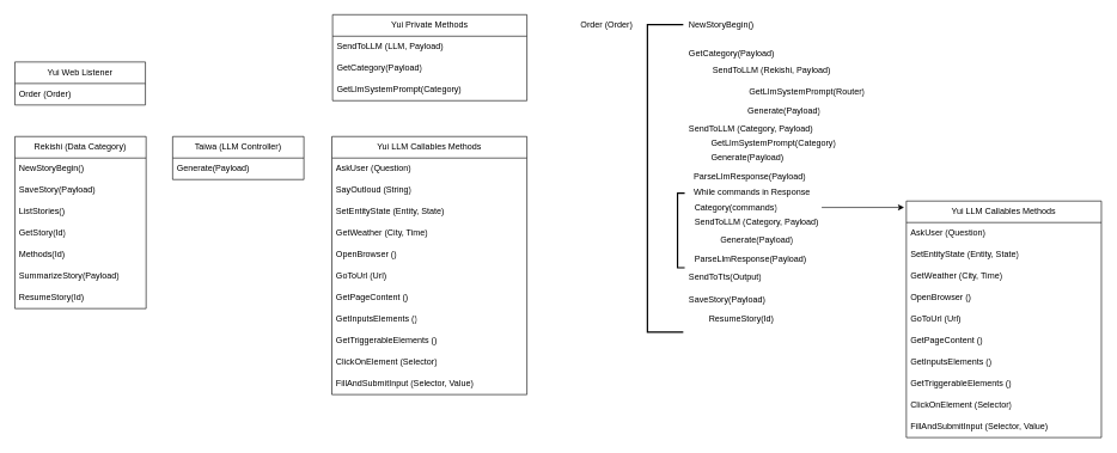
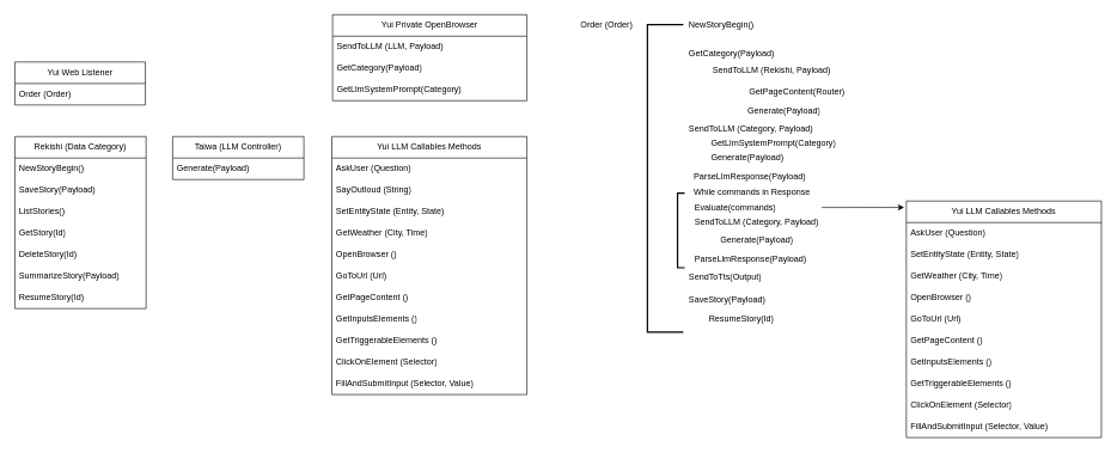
  <mxCell id="0" />
  <mxCell id="1" parent="0" />
  <mxCell id="2" value="Yui LLM Callables Methods" style="swimlane;fontStyle=0;childLayout=stackLayout;horizontal=1;startSize=30;horizontalStack=0;resizeParent=1;resizeParentMax=0;resizeLast=0;collapsible=1;marginBottom=0;whiteSpace=wrap;html=1;" parent="1" vertex="1"><mxGeometry x="462" y="190" width="272" height="360" as="geometry" /></mxCell>
  <mxCell id="3" value="AskUser (Question)" style="text;strokeColor=none;fillColor=none;align=left;verticalAlign=middle;spacingLeft=4;spacingRight=4;overflow=hidden;points=[[0,0.5],[1,0.5]];portConstraint=eastwest;rotatable=0;whiteSpace=wrap;html=1;" parent="2" vertex="1"><mxGeometry y="30" width="272" height="30" as="geometry" /></mxCell>
  <mxCell id="4" value="SayOutloud (String)" style="text;strokeColor=none;fillColor=none;align=left;verticalAlign=middle;spacingLeft=4;spacingRight=4;overflow=hidden;points=[[0,0.5],[1,0.5]];portConstraint=eastwest;rotatable=0;whiteSpace=wrap;html=1;" parent="2" vertex="1"><mxGeometry y="60" width="272" height="30" as="geometry" /></mxCell>
  <mxCell id="5" value="SetEntityState (Entity, State)" style="text;strokeColor=none;fillColor=none;align=left;verticalAlign=middle;spacingLeft=4;spacingRight=4;overflow=hidden;points=[[0,0.5],[1,0.5]];portConstraint=eastwest;rotatable=0;whiteSpace=wrap;html=1;" parent="2" vertex="1"><mxGeometry y="90" width="272" height="30" as="geometry" /></mxCell>
  <mxCell id="6" value="GetWeather (City, Time)" style="text;strokeColor=none;fillColor=none;align=left;verticalAlign=middle;spacingLeft=4;spacingRight=4;overflow=hidden;points=[[0,0.5],[1,0.5]];portConstraint=eastwest;rotatable=0;whiteSpace=wrap;html=1;" parent="2" vertex="1"><mxGeometry y="120" width="272" height="30" as="geometry" /></mxCell>
  <mxCell id="7" value="OpenBrowser ()" style="text;strokeColor=none;fillColor=none;align=left;verticalAlign=middle;spacingLeft=4;spacingRight=4;overflow=hidden;points=[[0,0.5],[1,0.5]];portConstraint=eastwest;rotatable=0;whiteSpace=wrap;html=1;" parent="2" vertex="1"><mxGeometry y="150" width="272" height="30" as="geometry" /></mxCell>
  <mxCell id="8" value="GoToUrl (Url)" style="text;strokeColor=none;fillColor=none;align=left;verticalAlign=middle;spacingLeft=4;spacingRight=4;overflow=hidden;points=[[0,0.5],[1,0.5]];portConstraint=eastwest;rotatable=0;whiteSpace=wrap;html=1;" parent="2" vertex="1"><mxGeometry y="180" width="272" height="30" as="geometry" /></mxCell>
  <mxCell id="9" value="GetPageContent ()" style="text;strokeColor=none;fillColor=none;align=left;verticalAlign=middle;spacingLeft=4;spacingRight=4;overflow=hidden;points=[[0,0.5],[1,0.5]];portConstraint=eastwest;rotatable=0;whiteSpace=wrap;html=1;" parent="2" vertex="1"><mxGeometry y="210" width="272" height="30" as="geometry" /></mxCell>
  <mxCell id="10" value="GetInputsElements ()" style="text;strokeColor=none;fillColor=none;align=left;verticalAlign=middle;spacingLeft=4;spacingRight=4;overflow=hidden;points=[[0,0.5],[1,0.5]];portConstraint=eastwest;rotatable=0;whiteSpace=wrap;html=1;" parent="2" vertex="1"><mxGeometry y="240" width="272" height="30" as="geometry" /></mxCell>
  <mxCell id="11" value="GetTriggerableElements ()" style="text;strokeColor=none;fillColor=none;align=left;verticalAlign=middle;spacingLeft=4;spacingRight=4;overflow=hidden;points=[[0,0.5],[1,0.5]];portConstraint=eastwest;rotatable=0;whiteSpace=wrap;html=1;" parent="2" vertex="1"><mxGeometry y="270" width="272" height="30" as="geometry" /></mxCell>
  <mxCell id="12" value="ClickOnElement (Selector)" style="text;strokeColor=none;fillColor=none;align=left;verticalAlign=middle;spacingLeft=4;spacingRight=4;overflow=hidden;points=[[0,0.5],[1,0.5]];portConstraint=eastwest;rotatable=0;whiteSpace=wrap;html=1;" parent="2" vertex="1"><mxGeometry y="300" width="272" height="30" as="geometry" /></mxCell>
  <mxCell id="13" value="FillAndSubmitInput (Selector, Value)" style="text;strokeColor=none;fillColor=none;align=left;verticalAlign=middle;spacingLeft=4;spacingRight=4;overflow=hidden;points=[[0,0.5],[1,0.5]];portConstraint=eastwest;rotatable=0;whiteSpace=wrap;html=1;" parent="2" vertex="1"><mxGeometry y="330" width="272" height="30" as="geometry" /></mxCell>
  <mxCell id="14" value="Taiwa (LLM Controller)" style="swimlane;fontStyle=0;childLayout=stackLayout;horizontal=1;startSize=30;horizontalStack=0;resizeParent=1;resizeParentMax=0;resizeLast=0;collapsible=1;marginBottom=0;whiteSpace=wrap;html=1;" parent="1" vertex="1"><mxGeometry x="240" y="190" width="183" height="60" as="geometry" /></mxCell>
  <mxCell id="15" value="Generate(Payload)" style="text;strokeColor=none;fillColor=none;align=left;verticalAlign=middle;spacingLeft=4;spacingRight=4;overflow=hidden;points=[[0,0.5],[1,0.5]];portConstraint=eastwest;rotatable=0;whiteSpace=wrap;html=1;" parent="14" vertex="1"><mxGeometry y="30" width="183" height="30" as="geometry" /></mxCell>
  <mxCell id="16" value="Rekishi (Data Category)" style="swimlane;fontStyle=0;childLayout=stackLayout;horizontal=1;startSize=30;horizontalStack=0;resizeParent=1;resizeParentMax=0;resizeLast=0;collapsible=1;marginBottom=0;whiteSpace=wrap;html=1;" parent="1" vertex="1"><mxGeometry x="20" y="190" width="183" height="240" as="geometry" /></mxCell>
  <mxCell id="17" value="NewStoryBegin()" style="text;strokeColor=none;fillColor=none;align=left;verticalAlign=middle;spacingLeft=4;spacingRight=4;overflow=hidden;points=[[0,0.5],[1,0.5]];portConstraint=eastwest;rotatable=0;whiteSpace=wrap;html=1;" parent="16" vertex="1"><mxGeometry y="30" width="183" height="30" as="geometry" /></mxCell>
  <mxCell id="18" value="SaveStory(Payload)" style="text;strokeColor=none;fillColor=none;align=left;verticalAlign=middle;spacingLeft=4;spacingRight=4;overflow=hidden;points=[[0,0.5],[1,0.5]];portConstraint=eastwest;rotatable=0;whiteSpace=wrap;html=1;" parent="16" vertex="1"><mxGeometry y="60" width="183" height="30" as="geometry" /></mxCell>
  <mxCell id="19" value="ListStories()" style="text;strokeColor=none;fillColor=none;align=left;verticalAlign=middle;spacingLeft=4;spacingRight=4;overflow=hidden;points=[[0,0.5],[1,0.5]];portConstraint=eastwest;rotatable=0;whiteSpace=wrap;html=1;" parent="16" vertex="1"><mxGeometry y="90" width="183" height="30" as="geometry" /></mxCell>
  <mxCell id="20" value="GetStory(Id)" style="text;strokeColor=none;fillColor=none;align=left;verticalAlign=middle;spacingLeft=4;spacingRight=4;overflow=hidden;points=[[0,0.5],[1,0.5]];portConstraint=eastwest;rotatable=0;whiteSpace=wrap;html=1;" parent="16" vertex="1"><mxGeometry y="120" width="183" height="30" as="geometry" /></mxCell>
- <mxCell id="21" value="Methods(Id)" style="text;strokeColor=none;fillColor=none;align=left;verticalAlign=middle;spacingLeft=4;spacingRight=4;overflow=hidden;points=[[0,0.5],[1,0.5]];portConstraint=eastwest;rotatable=0;whiteSpace=wrap;html=1;" parent="16" vertex="1"><mxGeometry y="150" width="183" height="30" as="geometry" /></mxCell>
+ <mxCell id="21" value="DeleteStory(Id)" style="text;strokeColor=none;fillColor=none;align=left;verticalAlign=middle;spacingLeft=4;spacingRight=4;overflow=hidden;points=[[0,0.5],[1,0.5]];portConstraint=eastwest;rotatable=0;whiteSpace=wrap;html=1;" parent="16" vertex="1"><mxGeometry y="150" width="183" height="30" as="geometry" /></mxCell>
  <mxCell id="22" value="SummarizeStory(Payload)" style="text;strokeColor=none;fillColor=none;align=left;verticalAlign=middle;spacingLeft=4;spacingRight=4;overflow=hidden;points=[[0,0.5],[1,0.5]];portConstraint=eastwest;rotatable=0;whiteSpace=wrap;html=1;" parent="16" vertex="1"><mxGeometry y="180" width="183" height="30" as="geometry" /></mxCell>
  <mxCell id="23" value="ResumeStory(Id)" style="text;strokeColor=none;fillColor=none;align=left;verticalAlign=middle;spacingLeft=4;spacingRight=4;overflow=hidden;points=[[0,0.5],[1,0.5]];portConstraint=eastwest;rotatable=0;whiteSpace=wrap;html=1;" parent="16" vertex="1"><mxGeometry y="210" width="183" height="30" as="geometry" /></mxCell>
  <mxCell id="24" value="Yui Web Listener" style="swimlane;fontStyle=0;childLayout=stackLayout;horizontal=1;startSize=30;horizontalStack=0;resizeParent=1;resizeParentMax=0;resizeLast=0;collapsible=1;marginBottom=0;whiteSpace=wrap;html=1;" parent="1" vertex="1"><mxGeometry x="20" y="86" width="182" height="60" as="geometry" /></mxCell>
  <mxCell id="25" value="Order (Order)&amp;nbsp;" style="text;strokeColor=none;fillColor=none;align=left;verticalAlign=middle;spacingLeft=4;spacingRight=4;overflow=hidden;points=[[0,0.5],[1,0.5]];portConstraint=eastwest;rotatable=0;whiteSpace=wrap;html=1;" parent="24" vertex="1"><mxGeometry y="30" width="182" height="30" as="geometry" /></mxCell>
- <mxCell id="26" value="Yui Private Methods" style="swimlane;fontStyle=0;childLayout=stackLayout;horizontal=1;startSize=30;horizontalStack=0;resizeParent=1;resizeParentMax=0;resizeLast=0;collapsible=1;marginBottom=0;whiteSpace=wrap;html=1;" parent="1" vertex="1"><mxGeometry x="463" y="20" width="271" height="120" as="geometry" /></mxCell>
+ <mxCell id="26" value="Yui Private OpenBrowser" style="swimlane;fontStyle=0;childLayout=stackLayout;horizontal=1;startSize=30;horizontalStack=0;resizeParent=1;resizeParentMax=0;resizeLast=0;collapsible=1;marginBottom=0;whiteSpace=wrap;html=1;" parent="1" vertex="1"><mxGeometry x="463" y="20" width="271" height="120" as="geometry" /></mxCell>
  <mxCell id="27" value="SendToLLM (LLM, Payload)&amp;nbsp;" style="text;strokeColor=none;fillColor=none;align=left;verticalAlign=middle;spacingLeft=4;spacingRight=4;overflow=hidden;points=[[0,0.5],[1,0.5]];portConstraint=eastwest;rotatable=0;whiteSpace=wrap;html=1;" parent="26" vertex="1"><mxGeometry y="30" width="271" height="30" as="geometry" /></mxCell>
  <mxCell id="28" value="GetCategory(Payload)" style="text;strokeColor=none;fillColor=none;align=left;verticalAlign=middle;spacingLeft=4;spacingRight=4;overflow=hidden;points=[[0,0.5],[1,0.5]];portConstraint=eastwest;rotatable=0;whiteSpace=wrap;html=1;" parent="26" vertex="1"><mxGeometry y="60" width="271" height="30" as="geometry" /></mxCell>
  <mxCell id="29" value="GetLlmSystemPrompt(Category)" style="text;strokeColor=none;fillColor=none;align=left;verticalAlign=middle;spacingLeft=4;spacingRight=4;overflow=hidden;points=[[0,0.5],[1,0.5]];portConstraint=eastwest;rotatable=0;whiteSpace=wrap;html=1;" parent="26" vertex="1"><mxGeometry y="90" width="271" height="30" as="geometry" /></mxCell>
  <mxCell id="30" value="Order (Order)&amp;nbsp;" style="text;strokeColor=none;fillColor=none;align=left;verticalAlign=middle;spacingLeft=4;spacingRight=4;overflow=hidden;points=[[0,0.5],[1,0.5]];portConstraint=eastwest;rotatable=0;whiteSpace=wrap;html=1;" vertex="1" parent="1"><mxGeometry x="803" y="20" width="182" height="30" as="geometry" /></mxCell>
  <mxCell id="31" value="NewStoryBegin()" style="text;strokeColor=none;fillColor=none;align=left;verticalAlign=middle;spacingLeft=4;spacingRight=4;overflow=hidden;points=[[0,0.5],[1,0.5]];portConstraint=eastwest;rotatable=0;whiteSpace=wrap;html=1;" vertex="1" parent="1"><mxGeometry x="954" y="20" width="183" height="30" as="geometry" /></mxCell>
  <mxCell id="32" value="SendToLLM (Rekishi, Payload)&amp;nbsp;" style="text;strokeColor=none;fillColor=none;align=left;verticalAlign=middle;spacingLeft=4;spacingRight=4;overflow=hidden;points=[[0,0.5],[1,0.5]];portConstraint=eastwest;rotatable=0;whiteSpace=wrap;html=1;" vertex="1" parent="1"><mxGeometry x="987" y="83" width="271" height="30" as="geometry" /></mxCell>
- <mxCell id="33" value="GetLlmSystemPrompt(Router)" style="text;strokeColor=none;fillColor=none;align=left;verticalAlign=middle;spacingLeft=4;spacingRight=4;overflow=hidden;points=[[0,0.5],[1,0.5]];portConstraint=eastwest;rotatable=0;whiteSpace=wrap;html=1;" vertex="1" parent="1"><mxGeometry x="1038" y="113" width="271" height="30" as="geometry" /></mxCell>
+ <mxCell id="33" value="GetPageContent(Router)" style="text;strokeColor=none;fillColor=none;align=left;verticalAlign=middle;spacingLeft=4;spacingRight=4;overflow=hidden;points=[[0,0.5],[1,0.5]];portConstraint=eastwest;rotatable=0;whiteSpace=wrap;html=1;" vertex="1" parent="1"><mxGeometry x="1038" y="113" width="271" height="30" as="geometry" /></mxCell>
  <mxCell id="34" value="GetCategory(Payload)" style="text;strokeColor=none;fillColor=none;align=left;verticalAlign=middle;spacingLeft=4;spacingRight=4;overflow=hidden;points=[[0,0.5],[1,0.5]];portConstraint=eastwest;rotatable=0;whiteSpace=wrap;html=1;" vertex="1" parent="1"><mxGeometry x="954" y="59" width="271" height="30" as="geometry" /></mxCell>
  <mxCell id="35" value="Generate(Payload)" style="text;strokeColor=none;fillColor=none;align=left;verticalAlign=middle;spacingLeft=4;spacingRight=4;overflow=hidden;points=[[0,0.5],[1,0.5]];portConstraint=eastwest;rotatable=0;whiteSpace=wrap;html=1;" vertex="1" parent="1"><mxGeometry x="1036" y="140" width="183" height="30" as="geometry" /></mxCell>
  <mxCell id="36" value="SendToLLM (Category, Payload)&amp;nbsp;" style="text;strokeColor=none;fillColor=none;align=left;verticalAlign=middle;spacingLeft=4;spacingRight=4;overflow=hidden;points=[[0,0.5],[1,0.5]];portConstraint=eastwest;rotatable=0;whiteSpace=wrap;html=1;" vertex="1" parent="1"><mxGeometry x="954" y="164" width="271" height="30" as="geometry" /></mxCell>
  <mxCell id="37" value="Generate(Payload)" style="text;strokeColor=none;fillColor=none;align=left;verticalAlign=middle;spacingLeft=4;spacingRight=4;overflow=hidden;points=[[0,0.5],[1,0.5]];portConstraint=eastwest;rotatable=0;whiteSpace=wrap;html=1;" vertex="1" parent="1"><mxGeometry x="985" y="205" width="183" height="30" as="geometry" /></mxCell>
  <mxCell id="38" value="" style="strokeWidth=2;html=1;shape=mxgraph.flowchart.annotation_1;align=left;pointerEvents=1;" vertex="1" parent="1"><mxGeometry x="944" y="269" width="10" height="104" as="geometry" /></mxCell>
  <mxCell id="39" value="ParseLlmResponse(Payload)" style="text;strokeColor=none;fillColor=none;align=left;verticalAlign=middle;spacingLeft=4;spacingRight=4;overflow=hidden;points=[[0,0.5],[1,0.5]];portConstraint=eastwest;rotatable=0;whiteSpace=wrap;html=1;" vertex="1" parent="1"><mxGeometry x="961" y="231" width="183" height="30" as="geometry" /></mxCell>
  <mxCell id="40" value="While commands in Response" style="text;strokeColor=none;fillColor=none;align=left;verticalAlign=middle;spacingLeft=4;spacingRight=4;overflow=hidden;points=[[0,0.5],[1,0.5]];portConstraint=eastwest;rotatable=0;whiteSpace=wrap;html=1;" vertex="1" parent="1"><mxGeometry x="961" y="253" width="183" height="30" as="geometry" /></mxCell>
- <mxCell id="41" value="Category(commands)" style="text;strokeColor=none;fillColor=none;align=left;verticalAlign=middle;spacingLeft=4;spacingRight=4;overflow=hidden;points=[[0,0.5],[1,0.5]];portConstraint=eastwest;rotatable=0;whiteSpace=wrap;html=1;" vertex="1" parent="1"><mxGeometry x="962" y="274" width="183" height="30" as="geometry" /></mxCell>
+ <mxCell id="41" value="Evaluate(commands)" style="text;strokeColor=none;fillColor=none;align=left;verticalAlign=middle;spacingLeft=4;spacingRight=4;overflow=hidden;points=[[0,0.5],[1,0.5]];portConstraint=eastwest;rotatable=0;whiteSpace=wrap;html=1;" vertex="1" parent="1"><mxGeometry x="962" y="274" width="183" height="30" as="geometry" /></mxCell>
  <mxCell id="42" value="SendToLLM (Category, Payload)&amp;nbsp;" style="text;strokeColor=none;fillColor=none;align=left;verticalAlign=middle;spacingLeft=4;spacingRight=4;overflow=hidden;points=[[0,0.5],[1,0.5]];portConstraint=eastwest;rotatable=0;whiteSpace=wrap;html=1;" vertex="1" parent="1"><mxGeometry x="962" y="295" width="271" height="30" as="geometry" /></mxCell>
  <mxCell id="43" value="Generate(Payload)" style="text;strokeColor=none;fillColor=none;align=left;verticalAlign=middle;spacingLeft=4;spacingRight=4;overflow=hidden;points=[[0,0.5],[1,0.5]];portConstraint=eastwest;rotatable=0;whiteSpace=wrap;html=1;" vertex="1" parent="1"><mxGeometry x="998" y="320" width="183" height="30" as="geometry" /></mxCell>
  <mxCell id="44" value="ParseLlmResponse(Payload)" style="text;strokeColor=none;fillColor=none;align=left;verticalAlign=middle;spacingLeft=4;spacingRight=4;overflow=hidden;points=[[0,0.5],[1,0.5]];portConstraint=eastwest;rotatable=0;whiteSpace=wrap;html=1;" vertex="1" parent="1"><mxGeometry x="962" y="346" width="183" height="30" as="geometry" /></mxCell>
  <mxCell id="45" value="" style="endArrow=classic;html=1;rounded=0;exitX=1;exitY=0.5;exitDx=0;exitDy=0;entryX=-0.011;entryY=0.027;entryDx=0;entryDy=0;entryPerimeter=0;" edge="1" parent="1" source="41" target="46"><mxGeometry width="50" height="50" relative="1" as="geometry"><mxPoint x="1041" y="391" as="sourcePoint" /><mxPoint x="1261" y="276" as="targetPoint" /></mxGeometry></mxCell>
  <mxCell id="46" value="Yui LLM Callables Methods" style="swimlane;fontStyle=0;childLayout=stackLayout;horizontal=1;startSize=30;horizontalStack=0;resizeParent=1;resizeParentMax=0;resizeLast=0;collapsible=1;marginBottom=0;whiteSpace=wrap;html=1;" vertex="1" parent="1"><mxGeometry x="1263" y="280" width="272" height="330" as="geometry" /></mxCell>
  <mxCell id="47" value="AskUser (Question)" style="text;strokeColor=none;fillColor=none;align=left;verticalAlign=middle;spacingLeft=4;spacingRight=4;overflow=hidden;points=[[0,0.5],[1,0.5]];portConstraint=eastwest;rotatable=0;whiteSpace=wrap;html=1;" vertex="1" parent="46"><mxGeometry y="30" width="272" height="30" as="geometry" /></mxCell>
  <mxCell id="48" value="SetEntityState (Entity, State)" style="text;strokeColor=none;fillColor=none;align=left;verticalAlign=middle;spacingLeft=4;spacingRight=4;overflow=hidden;points=[[0,0.5],[1,0.5]];portConstraint=eastwest;rotatable=0;whiteSpace=wrap;html=1;" vertex="1" parent="46"><mxGeometry y="60" width="272" height="30" as="geometry" /></mxCell>
  <mxCell id="49" value="GetWeather (City, Time)" style="text;strokeColor=none;fillColor=none;align=left;verticalAlign=middle;spacingLeft=4;spacingRight=4;overflow=hidden;points=[[0,0.5],[1,0.5]];portConstraint=eastwest;rotatable=0;whiteSpace=wrap;html=1;" vertex="1" parent="46"><mxGeometry y="90" width="272" height="30" as="geometry" /></mxCell>
  <mxCell id="50" value="OpenBrowser ()" style="text;strokeColor=none;fillColor=none;align=left;verticalAlign=middle;spacingLeft=4;spacingRight=4;overflow=hidden;points=[[0,0.5],[1,0.5]];portConstraint=eastwest;rotatable=0;whiteSpace=wrap;html=1;" vertex="1" parent="46"><mxGeometry y="120" width="272" height="30" as="geometry" /></mxCell>
  <mxCell id="51" value="GoToUrl (Url)" style="text;strokeColor=none;fillColor=none;align=left;verticalAlign=middle;spacingLeft=4;spacingRight=4;overflow=hidden;points=[[0,0.5],[1,0.5]];portConstraint=eastwest;rotatable=0;whiteSpace=wrap;html=1;" vertex="1" parent="46"><mxGeometry y="150" width="272" height="30" as="geometry" /></mxCell>
  <mxCell id="52" value="GetPageContent ()" style="text;strokeColor=none;fillColor=none;align=left;verticalAlign=middle;spacingLeft=4;spacingRight=4;overflow=hidden;points=[[0,0.5],[1,0.5]];portConstraint=eastwest;rotatable=0;whiteSpace=wrap;html=1;" vertex="1" parent="46"><mxGeometry y="180" width="272" height="30" as="geometry" /></mxCell>
  <mxCell id="53" value="GetInputsElements ()" style="text;strokeColor=none;fillColor=none;align=left;verticalAlign=middle;spacingLeft=4;spacingRight=4;overflow=hidden;points=[[0,0.5],[1,0.5]];portConstraint=eastwest;rotatable=0;whiteSpace=wrap;html=1;" vertex="1" parent="46"><mxGeometry y="210" width="272" height="30" as="geometry" /></mxCell>
  <mxCell id="54" value="GetTriggerableElements ()" style="text;strokeColor=none;fillColor=none;align=left;verticalAlign=middle;spacingLeft=4;spacingRight=4;overflow=hidden;points=[[0,0.5],[1,0.5]];portConstraint=eastwest;rotatable=0;whiteSpace=wrap;html=1;" vertex="1" parent="46"><mxGeometry y="240" width="272" height="30" as="geometry" /></mxCell>
  <mxCell id="55" value="ClickOnElement (Selector)" style="text;strokeColor=none;fillColor=none;align=left;verticalAlign=middle;spacingLeft=4;spacingRight=4;overflow=hidden;points=[[0,0.5],[1,0.5]];portConstraint=eastwest;rotatable=0;whiteSpace=wrap;html=1;" vertex="1" parent="46"><mxGeometry y="270" width="272" height="30" as="geometry" /></mxCell>
  <mxCell id="56" value="FillAndSubmitInput (Selector, Value)" style="text;strokeColor=none;fillColor=none;align=left;verticalAlign=middle;spacingLeft=4;spacingRight=4;overflow=hidden;points=[[0,0.5],[1,0.5]];portConstraint=eastwest;rotatable=0;whiteSpace=wrap;html=1;" vertex="1" parent="46"><mxGeometry y="300" width="272" height="30" as="geometry" /></mxCell>
  <mxCell id="57" value="" style="strokeWidth=2;html=1;shape=mxgraph.flowchart.annotation_1;align=left;pointerEvents=1;" vertex="1" parent="1"><mxGeometry x="902" y="34" width="50" height="429" as="geometry" /></mxCell>
  <mxCell id="58" value="SaveStory(Payload)" style="text;strokeColor=none;fillColor=none;align=left;verticalAlign=middle;spacingLeft=4;spacingRight=4;overflow=hidden;points=[[0,0.5],[1,0.5]];portConstraint=eastwest;rotatable=0;whiteSpace=wrap;html=1;" vertex="1" parent="1"><mxGeometry x="954" y="403" width="183" height="30" as="geometry" /></mxCell>
  <mxCell id="59" value="ResumeStory(Id)" style="text;strokeColor=none;fillColor=none;align=left;verticalAlign=middle;spacingLeft=4;spacingRight=4;overflow=hidden;points=[[0,0.5],[1,0.5]];portConstraint=eastwest;rotatable=0;whiteSpace=wrap;html=1;" vertex="1" parent="1"><mxGeometry x="982" y="430" width="183" height="30" as="geometry" /></mxCell>
  <mxCell id="60" value="SendToTts(Output)" style="text;strokeColor=none;fillColor=none;align=left;verticalAlign=middle;spacingLeft=4;spacingRight=4;overflow=hidden;points=[[0,0.5],[1,0.5]];portConstraint=eastwest;rotatable=0;whiteSpace=wrap;html=1;" vertex="1" parent="1"><mxGeometry x="954" y="371" width="271" height="30" as="geometry" /></mxCell>
  <mxCell id="61" value="GetLlmSystemPrompt(Category)" style="text;strokeColor=none;fillColor=none;align=left;verticalAlign=middle;spacingLeft=4;spacingRight=4;overflow=hidden;points=[[0,0.5],[1,0.5]];portConstraint=eastwest;rotatable=0;whiteSpace=wrap;html=1;" vertex="1" parent="1"><mxGeometry x="985" y="185" width="271" height="30" as="geometry" /></mxCell>
